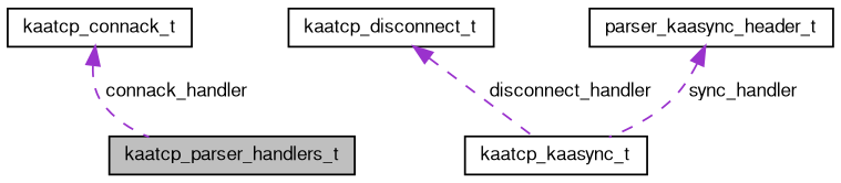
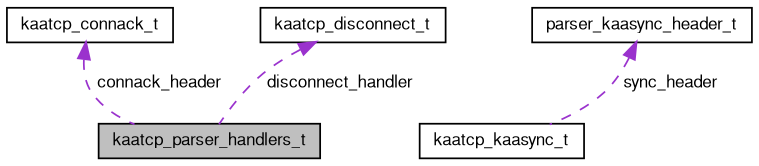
  digraph {
    node [color=black fontname=FreeSans fontsize=10 shape=record]
    edge [color=darkorchid3 dir=back fontname=FreeSans fontsize=10 labelfontname=FreeSans labelfontsize=10 style=dashed]
    n1 [fillcolor=grey75 fontcolor=black height=0.2 label=kaatcp_parser_handlers_t style=filled width=0.4]
    n2 [height=0.2 label=kaatcp_disconnect_t width=0.4]
    n3 [height=0.2 label=kaatcp_connack_t width=0.4]
    n4 [height=0.2 label=kaatcp_kaasync_t width=0.4]
    n5 [height=0.2 label=parser_kaasync_header_t width=0.4]
-   n2 -> n4 [label=" disconnect_handler"]
-   n3 -> n1 [label=" connack_handler"]
-   n5 -> n4 [label=" sync_handler"]
+   n2 -> n1 [label=" disconnect_handler"]
+   n3 -> n1 [label=" connack_header"]
+   n5 -> n4 [label=" sync_header"]
  }
